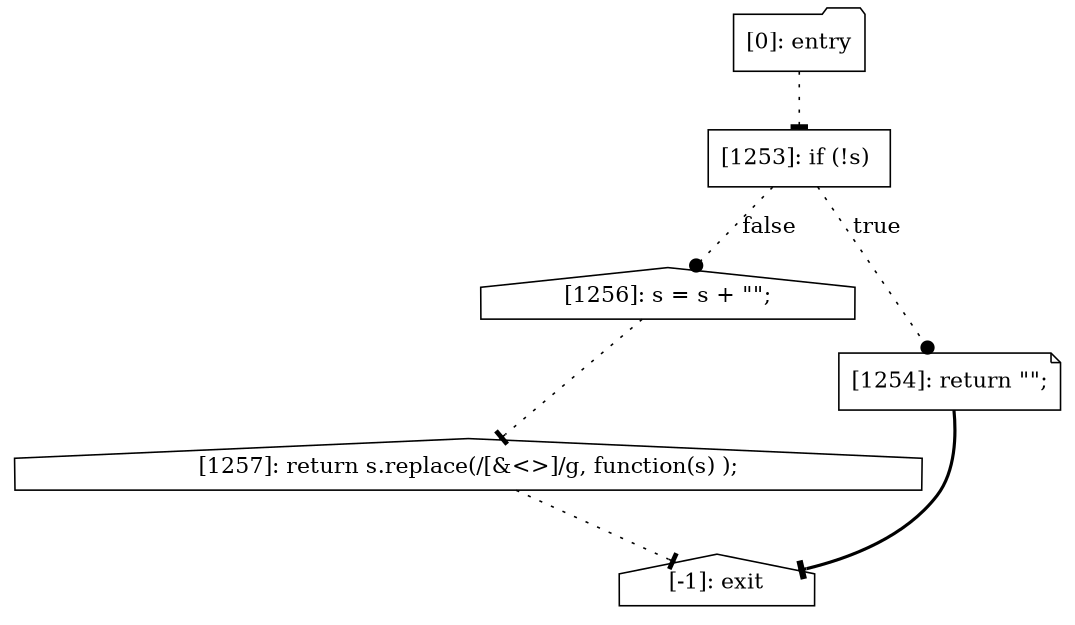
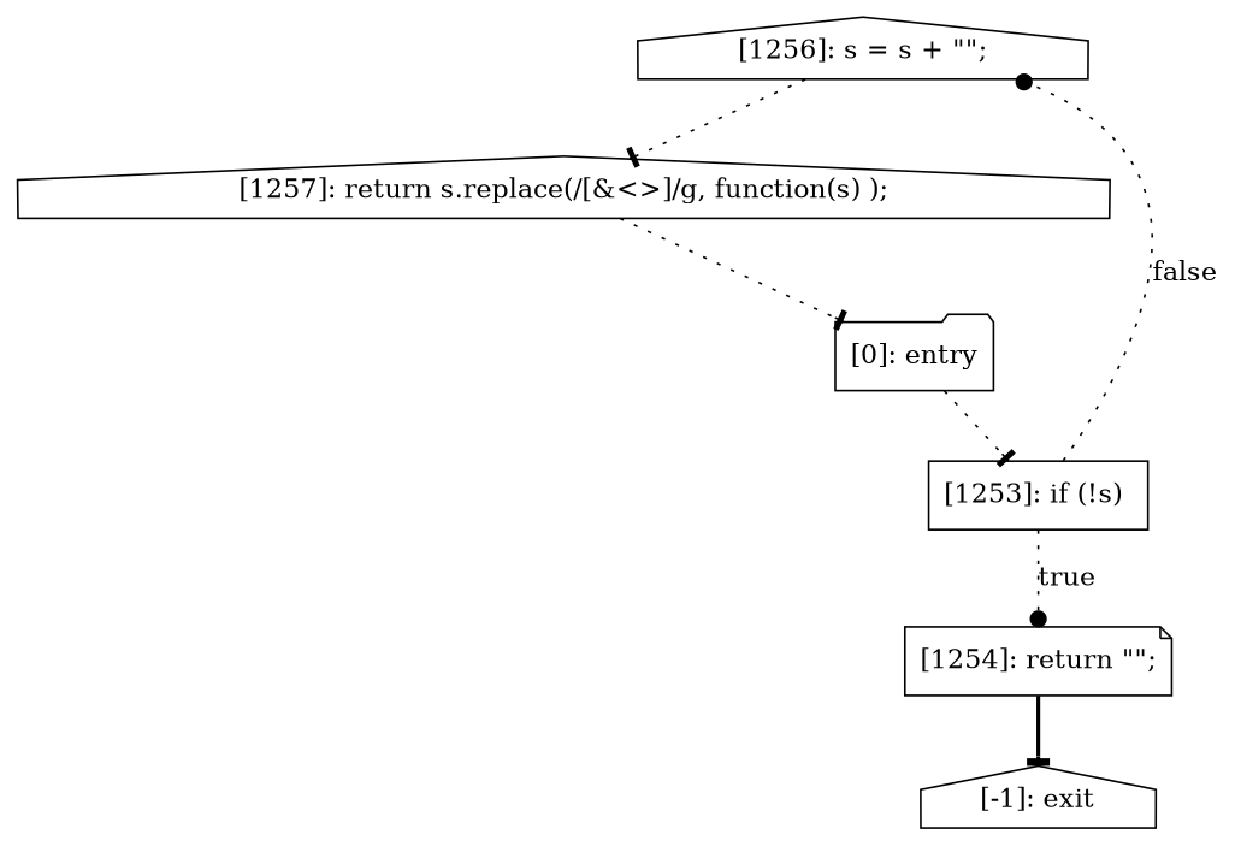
  digraph {
    node [shape=house]
    edge [arrowhead=tee style=dotted]
    n1 [label="[1256]: s = s + \"\";\n"]
    n2 [label="[1257]: return s.replace(/[\&<>]/g, function(s) );\n"]
    n3 [label="[-1]: exit"]
    n4 [label="[1253]: if (!s) " shape=box]
    n5 [label="[1254]: return \"\";\n" shape=note]
    n6 [label="[0]: entry" shape=folder]
    n1 -> n2
-   n2 -> n3
+   n2 -> n6
    n4 -> n1 [arrowhead=dot label=false]
    n4 -> n5 [arrowhead=dot label=true]
    n5 -> n3 [style=bold]
    n6 -> n4
  }
